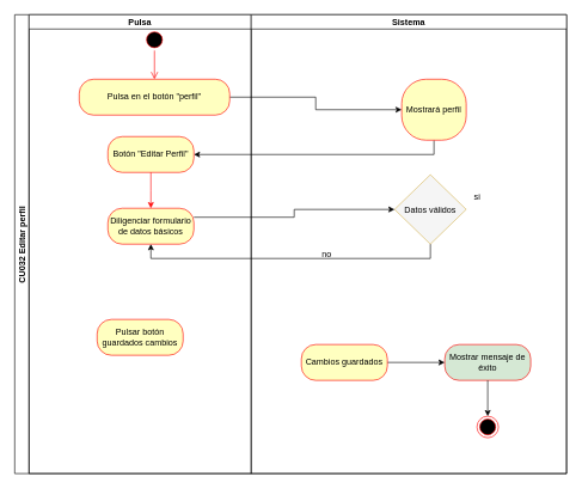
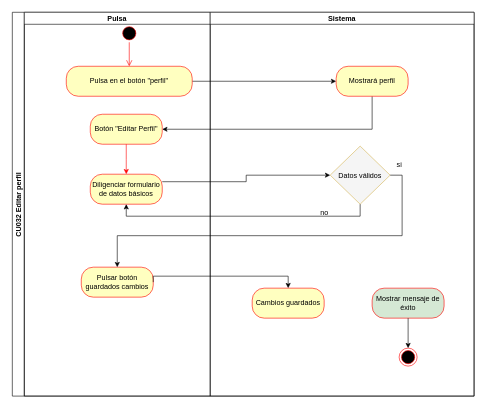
  <mxCell id="0" />
  <mxCell id="1" parent="0" />
  <mxCell id="2" value="CU032 Editar perfil" style="swimlane;childLayout=stackLayout;resizeParent=1;resizeParentMax=0;startSize=20;horizontal=0;horizontalStack=1;" vertex="1" parent="1"><mxGeometry x="20" y="20" width="770" height="640" as="geometry"><mxRectangle x="200" y="80" width="40" height="50" as="alternateBounds" /></mxGeometry></mxCell>
  <mxCell id="3" style="edgeStyle=orthogonalEdgeStyle;rounded=0;orthogonalLoop=1;jettySize=auto;html=1;exitX=1;exitY=0.5;exitDx=0;exitDy=0;" edge="1" parent="2" source="7" target="19"><mxGeometry relative="1" as="geometry" /></mxCell>
  <mxCell id="4" style="edgeStyle=orthogonalEdgeStyle;rounded=0;orthogonalLoop=1;jettySize=auto;html=1;exitX=0.5;exitY=1;exitDx=0;exitDy=0;entryX=1;entryY=0.5;entryDx=0;entryDy=0;" edge="1" parent="2" source="19" target="9"><mxGeometry relative="1" as="geometry" /></mxCell>
  <mxCell id="5" value="Pulsa" style="swimlane;startSize=20;" vertex="1" parent="2"><mxGeometry x="20" width="310" height="640" as="geometry" /></mxCell>
  <mxCell id="6" value="" style="ellipse;html=1;shape=startState;fillColor=#000000;strokeColor=#ff0000;fillStyle=auto;" vertex="1" parent="5"><mxGeometry x="160" y="20" width="30" height="30" as="geometry" /></mxCell>
  <mxCell id="7" value="Pulsa en el botón &quot;perfil&quot;" style="rounded=1;whiteSpace=wrap;html=1;arcSize=40;fontColor=#000000;fillColor=#ffffc0;strokeColor=#ff0000;" vertex="1" parent="5"><mxGeometry x="70" y="90" width="210" height="50" as="geometry" /></mxCell>
  <mxCell id="8" value="" style="edgeStyle=orthogonalEdgeStyle;html=1;verticalAlign=bottom;endArrow=open;endSize=8;strokeColor=#ff0000;rounded=0;entryX=0.5;entryY=0;entryDx=0;entryDy=0;" edge="1" parent="5" source="6" target="7"><mxGeometry relative="1" as="geometry"><mxPoint x="60" y="100" as="targetPoint" /></mxGeometry></mxCell>
  <mxCell id="9" value="Botón &quot;Editar Perfil&quot;" style="rounded=1;whiteSpace=wrap;html=1;arcSize=40;fontColor=#000000;fillColor=#ffffc0;strokeColor=#ff0000;" vertex="1" parent="5"><mxGeometry x="110" y="170" width="120" height="50" as="geometry" /></mxCell>
  <mxCell id="10" style="edgeStyle=orthogonalEdgeStyle;rounded=0;orthogonalLoop=1;jettySize=auto;html=1;exitX=0.5;exitY=1;exitDx=0;exitDy=0;entryX=0.5;entryY=0;entryDx=0;entryDy=0;strokeColor=#FF0303;" edge="1" parent="5" source="9"><mxGeometry relative="1" as="geometry"><mxPoint x="170.0" y="270" as="targetPoint" /></mxGeometry></mxCell>
  <mxCell id="11" value="Pulsar botón guardados cambios" style="rounded=1;whiteSpace=wrap;html=1;arcSize=40;fontColor=#000000;fillColor=#ffffc0;strokeColor=#ff0000;" vertex="1" parent="5"><mxGeometry x="95" y="425" width="120" height="50" as="geometry" /></mxCell>
  <mxCell id="12" value="Diligenciar formulario de datos básicos" style="rounded=1;whiteSpace=wrap;html=1;arcSize=40;fontColor=#000000;fillColor=#ffffc0;strokeColor=#ff0000;" vertex="1" parent="5"><mxGeometry x="110" y="270" width="120" height="50" as="geometry" /></mxCell>
  <mxCell id="13" style="edgeStyle=orthogonalEdgeStyle;rounded=0;orthogonalLoop=1;jettySize=auto;html=1;exitX=1;exitY=0.25;exitDx=0;exitDy=0;" edge="1" parent="2" source="12" target="20"><mxGeometry relative="1" as="geometry"><mxPoint x="460.0" y="273.143" as="targetPoint" /><mxPoint x="300.0" y="272.5" as="sourcePoint" /></mxGeometry></mxCell>
+ <mxCell id="14" style="edgeStyle=orthogonalEdgeStyle;rounded=0;orthogonalLoop=1;jettySize=auto;html=1;exitX=1;exitY=0.5;exitDx=0;exitDy=0;entryX=0.5;entryY=0;entryDx=0;entryDy=0;" edge="1" parent="2" source="20" target="11"><mxGeometry relative="1" as="geometry" /></mxCell>
+ <mxCell id="15" style="edgeStyle=orthogonalEdgeStyle;rounded=0;orthogonalLoop=1;jettySize=auto;html=1;exitX=1;exitY=0.5;exitDx=0;exitDy=0;entryX=0.5;entryY=0;entryDx=0;entryDy=0;" edge="1" parent="2" source="11" target="26"><mxGeometry relative="1" as="geometry"><mxPoint x="370.0" y="438.43" as="targetPoint" /><Array as="points"><mxPoint x="235" y="440" /><mxPoint x="460" y="440" /></Array></mxGeometry></mxCell>
  <mxCell id="16" value="Sistema" style="swimlane;startSize=20;" vertex="1" parent="2"><mxGeometry x="330" width="440" height="640" as="geometry" /></mxCell>
  <mxCell id="17" value="" style="ellipse;html=1;shape=endState;fillColor=#000000;strokeColor=#ff0000;" vertex="1" parent="16"><mxGeometry x="315" y="560" width="30" height="30" as="geometry" /></mxCell>
  <mxCell id="18" style="edgeStyle=orthogonalEdgeStyle;rounded=0;orthogonalLoop=1;jettySize=auto;html=1;exitX=0.5;exitY=1;exitDx=0;exitDy=0;" edge="1" parent="16"><mxGeometry relative="1" as="geometry"><mxPoint x="86" y="360" as="sourcePoint" /><mxPoint x="86" y="360" as="targetPoint" /></mxGeometry></mxCell>
- <mxCell id="19" value="Mostrará perfil" style="rounded=1;whiteSpace=wrap;html=1;arcSize=40;fontColor=#000000;fillColor=#ffffc0;strokeColor=#ff0000;" vertex="1" parent="16"><mxGeometry x="210" y="90" width="90" height="85" as="geometry" /></mxCell>
+ <mxCell id="19" value="Mostrará perfil" style="rounded=1;whiteSpace=wrap;html=1;arcSize=40;fontColor=#000000;fillColor=#ffffc0;strokeColor=#ff0000;" vertex="1" parent="16"><mxGeometry x="210" y="90" width="120" height="50" as="geometry" /></mxCell>
  <mxCell id="20" value="Datos válidos" style="rhombus;whiteSpace=wrap;html=1;fillColor=#f5f5f5;strokeColor=#d6b656;" vertex="1" parent="16"><mxGeometry x="200" y="223.14" width="100" height="96.86" as="geometry" /></mxCell>
  <mxCell id="21" value="si" style="text;html=1;align=center;verticalAlign=middle;resizable=0;points=[];autosize=1;strokeColor=none;fillColor=none;" vertex="1" parent="16"><mxGeometry x="300" y="240" width="30" height="30" as="geometry" /></mxCell>
  <mxCell id="22" value="Mostrar mensaje de éxito" style="rounded=1;whiteSpace=wrap;html=1;arcSize=40;fontColor=#000000;fillColor=#d5e8d4;strokeColor=#ff0000;" vertex="1" parent="16"><mxGeometry x="270" y="460" width="120" height="50" as="geometry" /></mxCell>
  <mxCell id="23" style="edgeStyle=orthogonalEdgeStyle;rounded=0;orthogonalLoop=1;jettySize=auto;html=1;exitX=0.5;exitY=1;exitDx=0;exitDy=0;entryX=0.5;entryY=0;entryDx=0;entryDy=0;" edge="1" parent="16" source="22" target="17"><mxGeometry relative="1" as="geometry" /></mxCell>
- <mxCell id="24" value="no" style="text;html=1;align=center;verticalAlign=middle;resizable=0;points=[];autosize=1;strokeColor=none;fillColor=none;" vertex="1" parent="16"><mxGeometry x="85" y="320" width="40" height="30" as="geometry" /></mxCell>
- <mxCell id="25" style="edgeStyle=orthogonalEdgeStyle;rounded=0;orthogonalLoop=1;jettySize=auto;html=1;exitX=1;exitY=0.5;exitDx=0;exitDy=0;entryX=0;entryY=0.5;entryDx=0;entryDy=0;" edge="1" parent="16" source="26" target="22"><mxGeometry relative="1" as="geometry" /></mxCell>
+ <mxCell id="24" value="no" style="text;html=1;align=center;verticalAlign=middle;resizable=0;points=[];autosize=1;strokeColor=none;fillColor=none;" vertex="1" parent="16"><mxGeometry x="170" y="320" width="40" height="30" as="geometry" /></mxCell>
  <mxCell id="26" value="Cambios guardados" style="rounded=1;whiteSpace=wrap;html=1;arcSize=40;fontColor=#000000;fillColor=#ffffc0;strokeColor=#ff0000;" vertex="1" parent="16"><mxGeometry x="70" y="460" width="120" height="50" as="geometry" /></mxCell>
  <mxCell id="27" style="edgeStyle=orthogonalEdgeStyle;rounded=0;orthogonalLoop=1;jettySize=auto;html=1;exitX=0.5;exitY=1;exitDx=0;exitDy=0;entryX=0.5;entryY=1;entryDx=0;entryDy=0;" edge="1" parent="2" source="20" target="12"><mxGeometry relative="1" as="geometry" /></mxCell>
